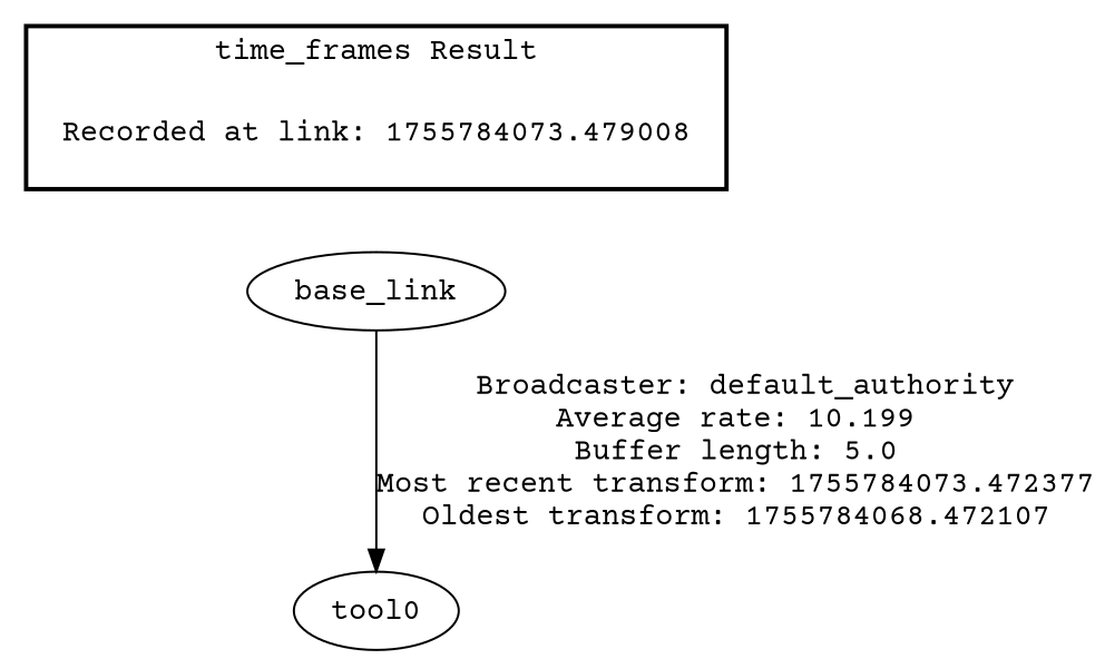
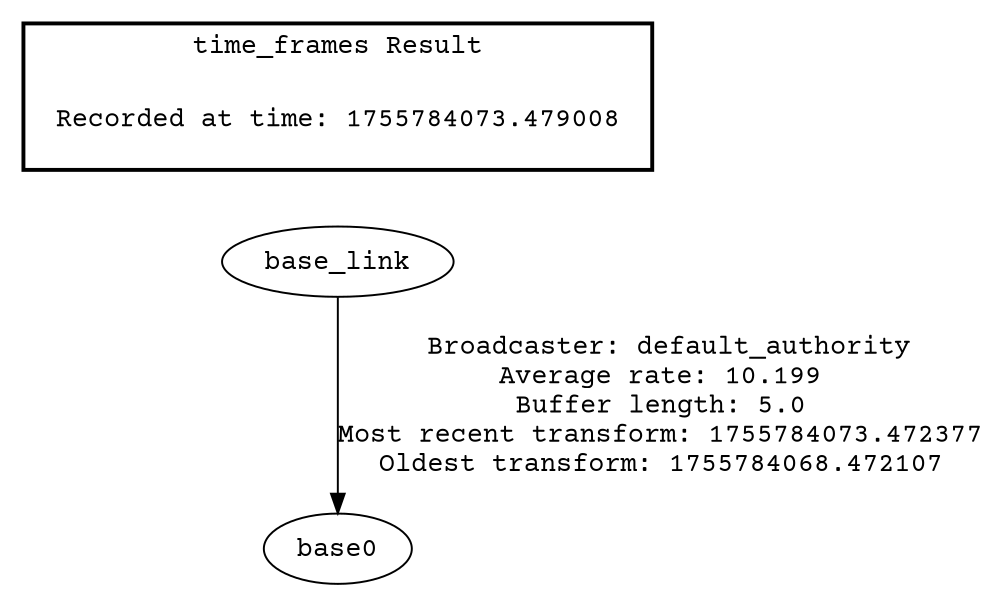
  digraph {
    fontname="Courier Prime"
    node [fontname="Courier Prime"]
    edge [fontname="Courier Prime"]
-   "Recorded at time: 1755784073.479008" [shape=plaintext label="Recorded at link: 1755784073.479008"]
+   "Recorded at time: 1755784073.479008" [shape=plaintext]
    base_link
-   tool0
+   tool0 [label=base0]
    subgraph cluster_1 {
      color=black
      label="time_frames Result"
      style=bold
      "Recorded at time: 1755784073.479008"
    }
    "Recorded at time: 1755784073.479008" -> base_link [style=invis]
    base_link -> tool0 [label=" Broadcaster: default_authority\nAverage rate: 10.199\nBuffer length: 5.0\nMost recent transform: 1755784073.472377\nOldest transform: 1755784068.472107\n"]
  }
